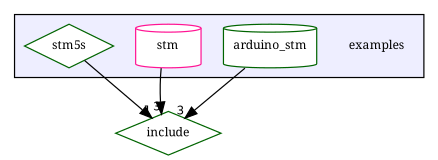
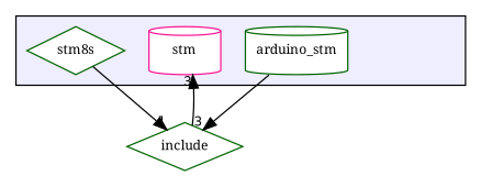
  digraph {
    compound=true
    fontname="Noto Serif"
    node [color=darkgreen fontname="Noto Serif" fontsize=10 shape=cylinder fillcolor=white style=filled]
    edge [fontname="Noto Serif" headlabel=3 labeldistance=1.5 labelfontname=Helvetica labelfontsize=10]
-   n1 [label=examples shape=plaintext fillcolor="" style=""]
    n2 [label=arduino_stm]
    n3 [color=deeppink label=stm]
-   n4 [label=stm5s shape=diamond]
+   n4 [label=stm8s shape=diamond]
    n5 [label=include shape=diamond fillcolor="" style=""]
    subgraph cluster_1 {
      bgcolor="#eeeeff"
      pencolor=black
-     n1
      n2
      n3
      n4
    }
    n2 -> n5
-   n3 -> n5
+   n5 -> n3
    n4 -> n5 [headlabel=1]
  }
